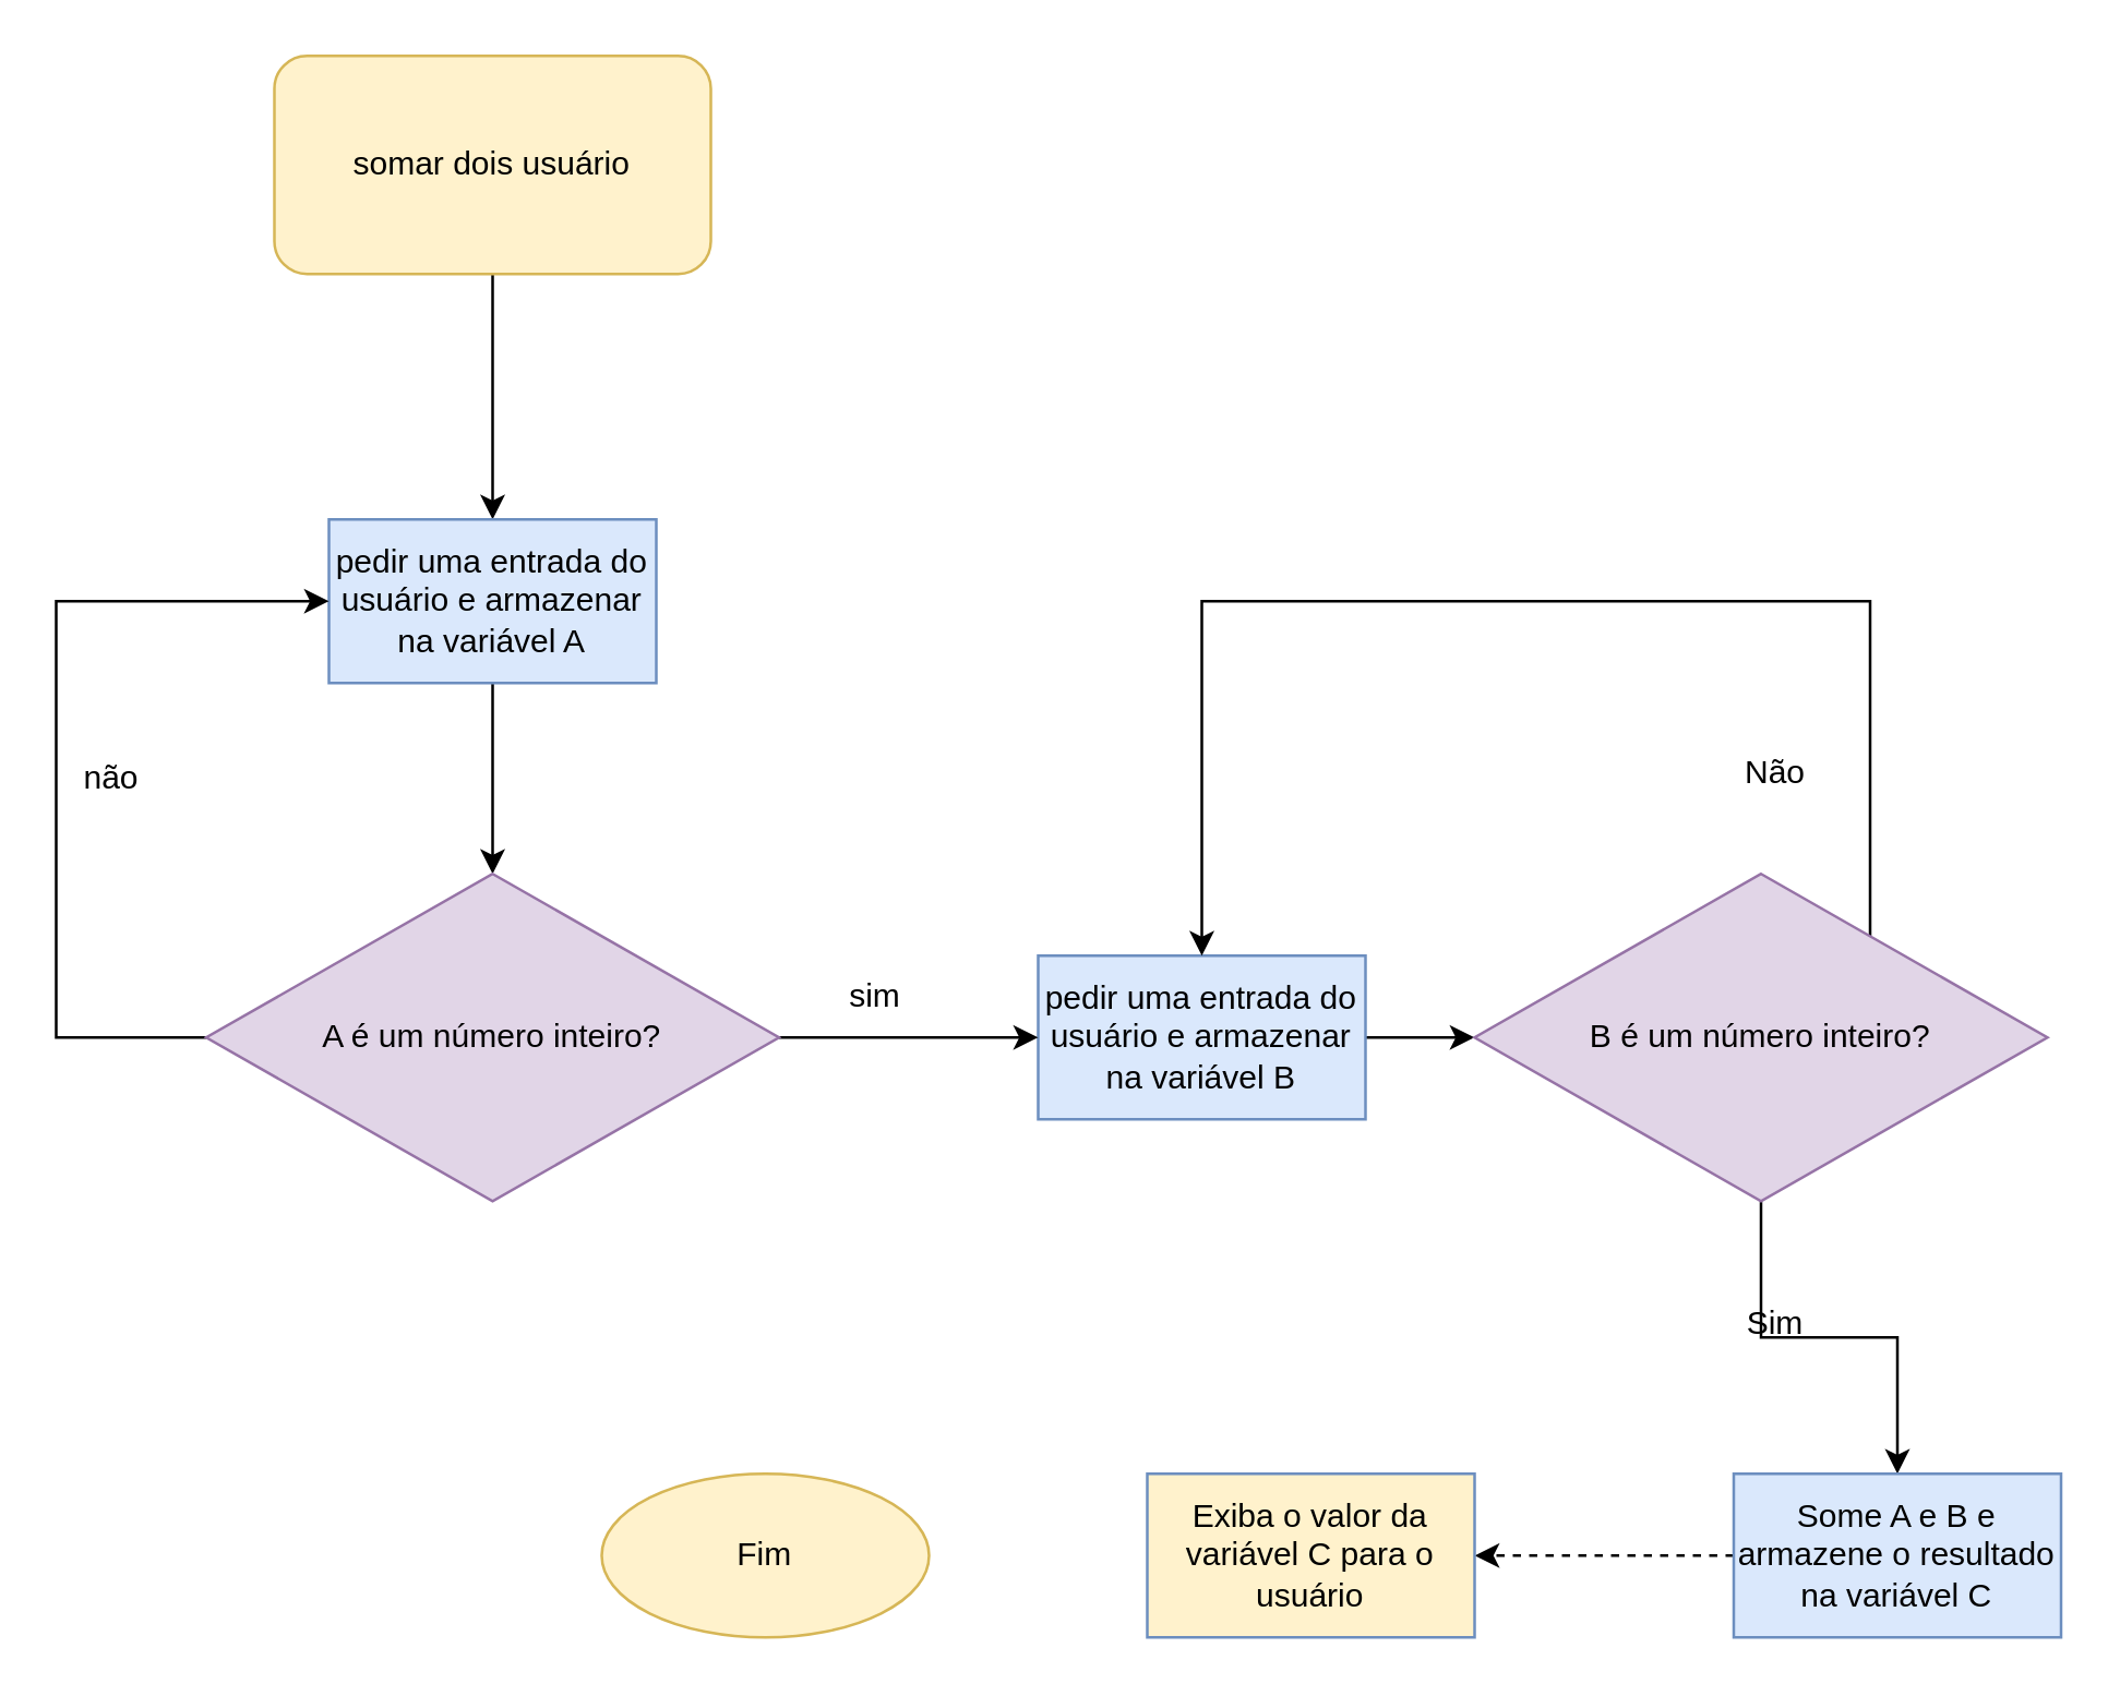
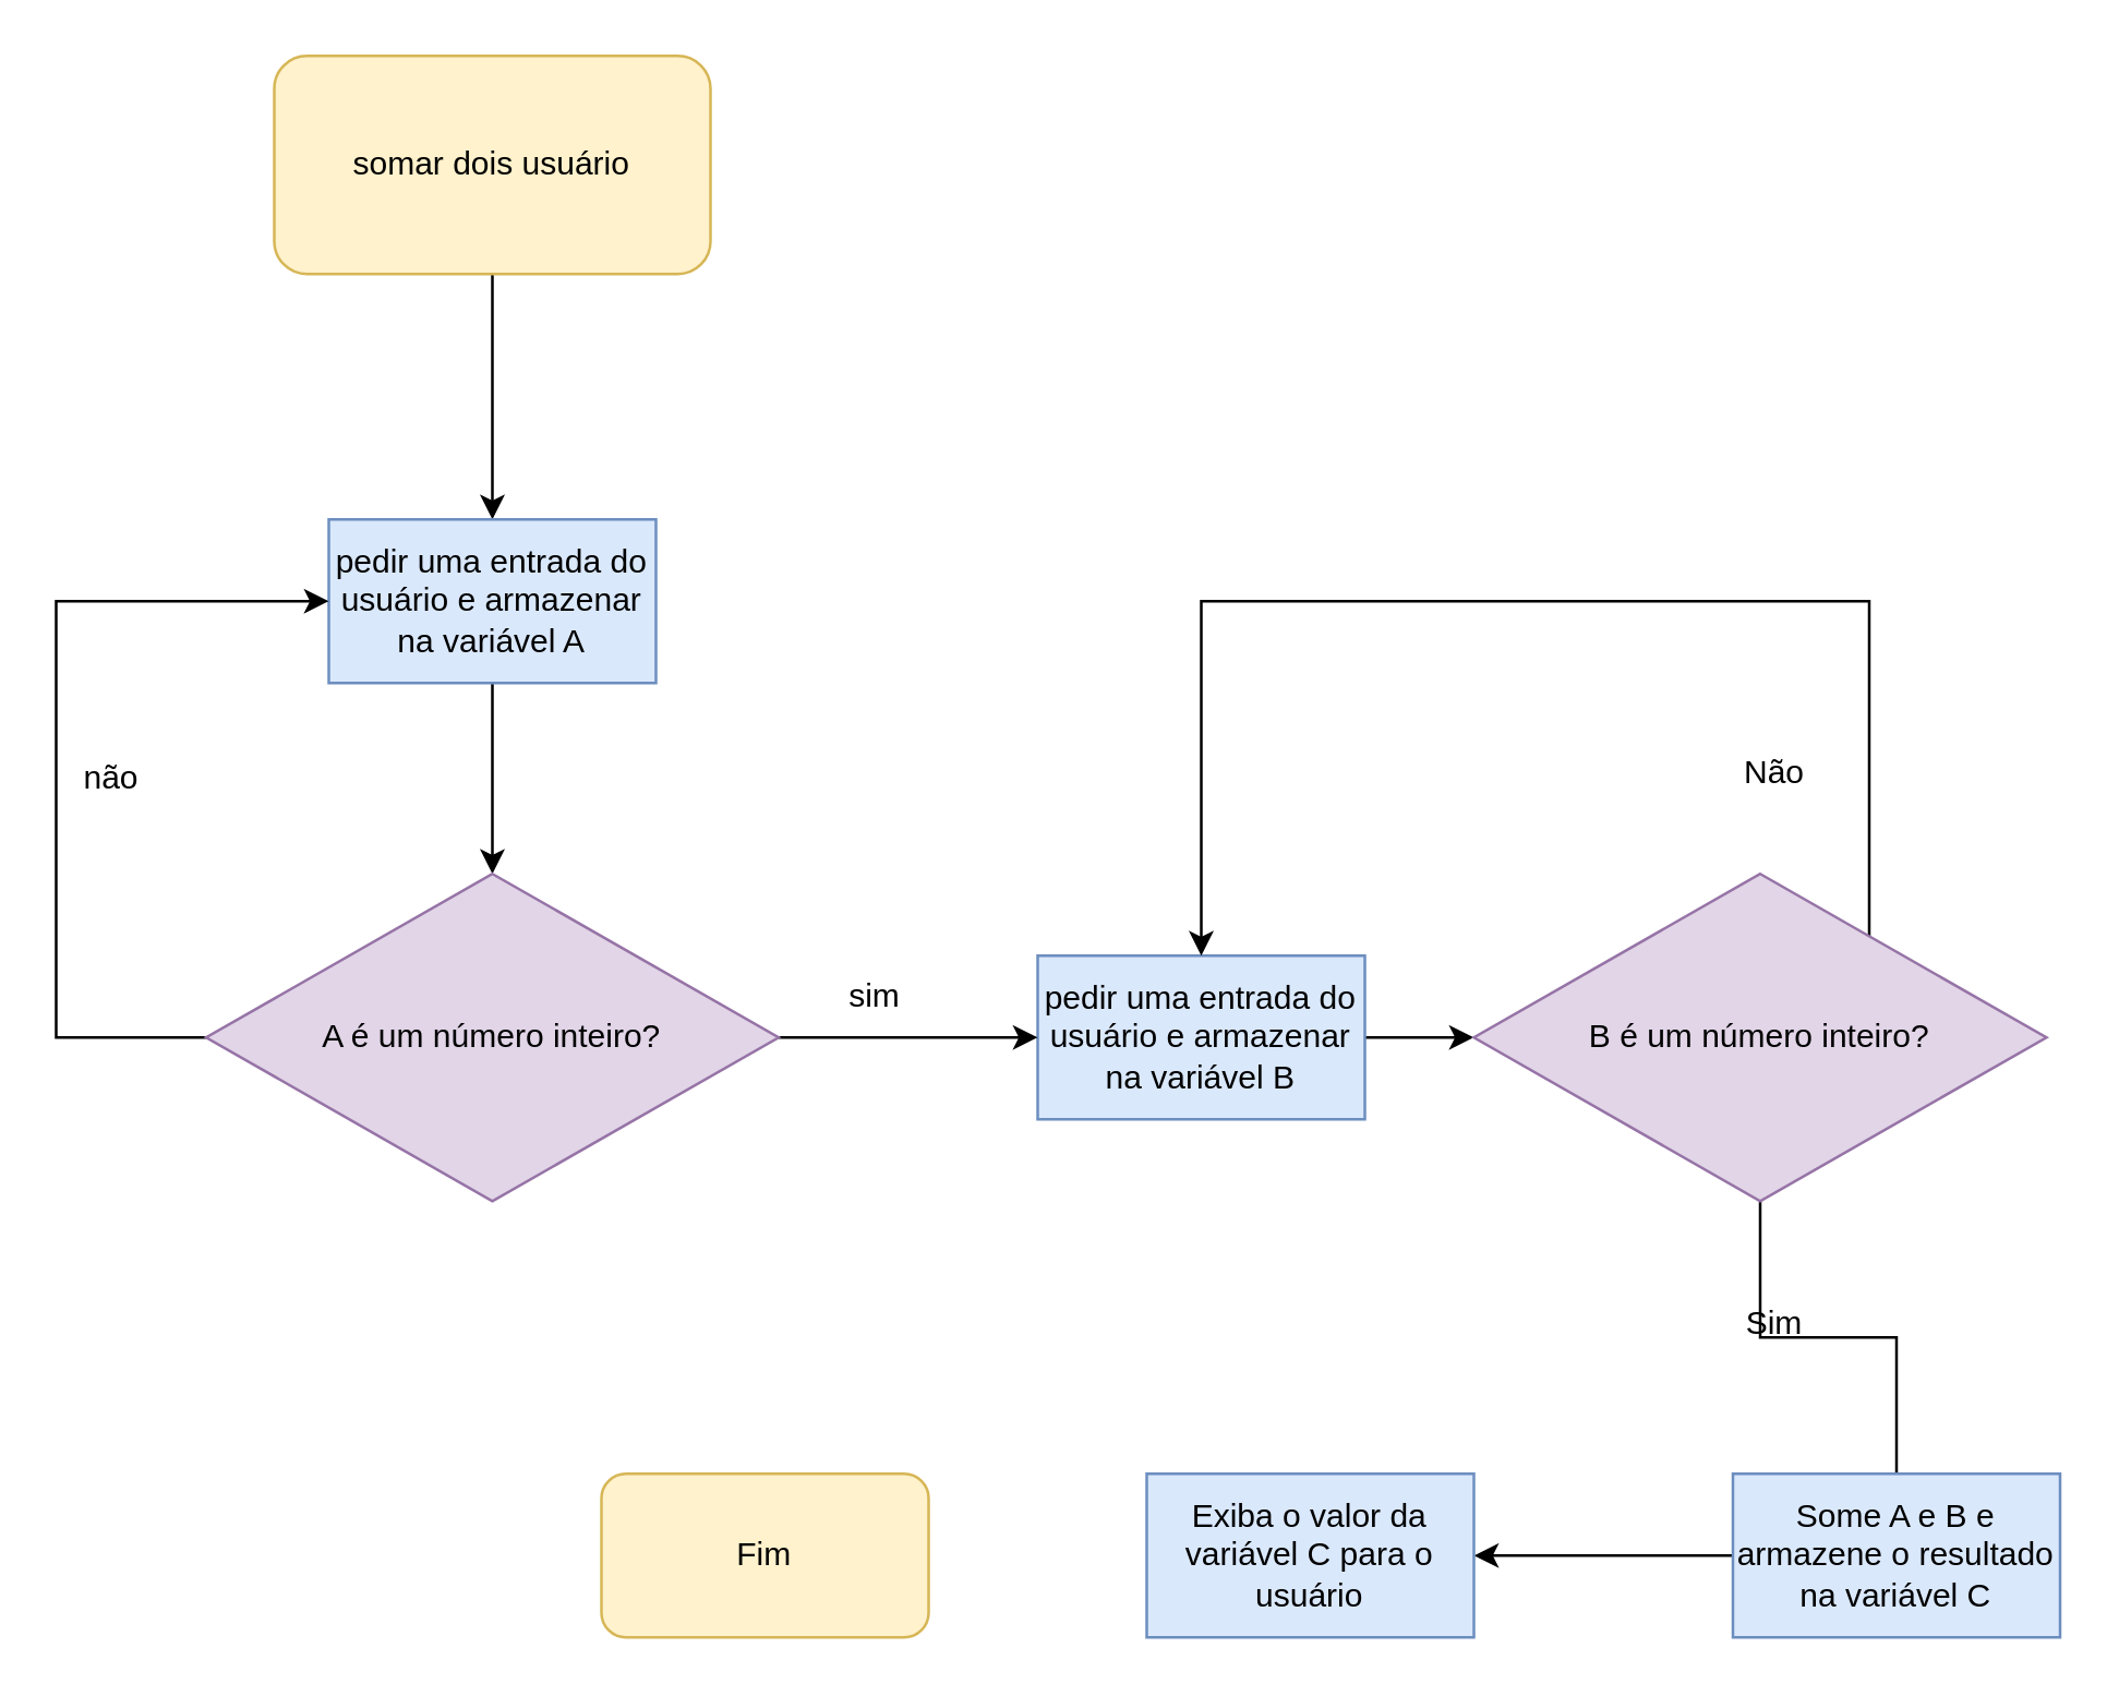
  <mxCell id="0" />
  <mxCell id="1" parent="0" />
  <mxCell id="2" value="" style="edgeStyle=orthogonalEdgeStyle;rounded=0;orthogonalLoop=1;jettySize=auto;html=1;" edge="1" parent="1" source="3" target="5"><mxGeometry relative="1" as="geometry" /></mxCell>
  <mxCell id="3" value="&lt;div&gt;somar dois usuário&lt;/div&gt;" style="rounded=1;whiteSpace=wrap;html=1;fillColor=#fff2cc;strokeColor=#d6b656;" vertex="1" parent="1"><mxGeometry x="100" y="20" width="160" height="80" as="geometry" /></mxCell>
  <mxCell id="4" value="" style="edgeStyle=orthogonalEdgeStyle;rounded=0;orthogonalLoop=1;jettySize=auto;html=1;" edge="1" parent="1" source="5" target="10"><mxGeometry relative="1" as="geometry" /></mxCell>
  <mxCell id="5" value="pedir uma entrada do usuário e armazenar na variável A" style="rounded=0;whiteSpace=wrap;html=1;fillColor=#dae8fc;strokeColor=#6c8ebf;" vertex="1" parent="1"><mxGeometry x="120" y="190" width="120" height="60" as="geometry" /></mxCell>
  <mxCell id="6" value="" style="edgeStyle=orthogonalEdgeStyle;rounded=0;orthogonalLoop=1;jettySize=auto;html=1;" edge="1" parent="1" source="7" target="15"><mxGeometry relative="1" as="geometry" /></mxCell>
  <mxCell id="7" value="pedir uma entrada do usuário e armazenar na variável B" style="rounded=0;whiteSpace=wrap;html=1;fillColor=#dae8fc;strokeColor=#6c8ebf;" vertex="1" parent="1"><mxGeometry x="380" y="350" width="120" height="60" as="geometry" /></mxCell>
  <mxCell id="8" value="" style="edgeStyle=orthogonalEdgeStyle;rounded=0;orthogonalLoop=1;jettySize=auto;html=1;" edge="1" parent="1" source="10" target="7"><mxGeometry relative="1" as="geometry"><mxPoint x="475" y="380" as="targetPoint" /></mxGeometry></mxCell>
  <mxCell id="9" style="edgeStyle=orthogonalEdgeStyle;rounded=0;orthogonalLoop=1;jettySize=auto;html=1;entryX=0;entryY=0.5;entryDx=0;entryDy=0;exitX=0;exitY=0.5;exitDx=0;exitDy=0;" edge="1" parent="1" source="10" target="5"><mxGeometry relative="1" as="geometry"><mxPoint x="25" y="218" as="targetPoint" /><mxPoint x="40" y="378" as="sourcePoint" /><Array as="points"><mxPoint x="20" y="380" /><mxPoint x="20" y="220" /></Array></mxGeometry></mxCell>
  <mxCell id="10" value="A é um número inteiro?" style="rhombus;whiteSpace=wrap;html=1;fillColor=#e1d5e7;strokeColor=#9673a6;" vertex="1" parent="1"><mxGeometry x="75" y="320" width="210" height="120" as="geometry" /></mxCell>
  <mxCell id="11" value="sim" style="text;html=1;align=center;verticalAlign=middle;resizable=0;points=[];autosize=1;strokeColor=none;fillColor=none;" vertex="1" parent="1"><mxGeometry x="300" y="350" width="40" height="30" as="geometry" /></mxCell>
  <mxCell id="12" value="&lt;div&gt;não&lt;/div&gt;" style="text;html=1;align=center;verticalAlign=middle;resizable=0;points=[];autosize=1;strokeColor=none;fillColor=none;" vertex="1" parent="1"><mxGeometry x="20" y="270" width="40" height="30" as="geometry" /></mxCell>
- <mxCell id="13" value="" style="edgeStyle=orthogonalEdgeStyle;rounded=0;orthogonalLoop=1;jettySize=auto;html=1;" edge="1" parent="1" source="15" target="17"><mxGeometry relative="1" as="geometry" /></mxCell>
+ <mxCell id="13" value="" style="edgeStyle=orthogonalEdgeStyle;rounded=0;orthogonalLoop=1;jettySize=auto;html=1;endArrow=none;" edge="1" parent="1" source="15" target="17"><mxGeometry relative="1" as="geometry" /></mxCell>
  <mxCell id="14" style="edgeStyle=orthogonalEdgeStyle;rounded=0;orthogonalLoop=1;jettySize=auto;html=1;entryX=0.5;entryY=0;entryDx=0;entryDy=0;" edge="1" parent="1" source="15" target="7"><mxGeometry relative="1" as="geometry"><mxPoint x="440" y="260" as="targetPoint" /><Array as="points"><mxPoint x="685" y="220" /><mxPoint x="440" y="220" /></Array></mxGeometry></mxCell>
  <mxCell id="15" value="B é um número inteiro?" style="rhombus;whiteSpace=wrap;html=1;fillColor=#e1d5e7;strokeColor=#9673a6;" vertex="1" parent="1"><mxGeometry x="540" y="320" width="210" height="120" as="geometry" /></mxCell>
- <mxCell id="16" value="" style="edgeStyle=orthogonalEdgeStyle;rounded=0;orthogonalLoop=1;jettySize=auto;html=1;dashed=1;" edge="1" parent="1" source="17" target="20"><mxGeometry relative="1" as="geometry" /></mxCell>
+ <mxCell id="16" value="" style="edgeStyle=orthogonalEdgeStyle;rounded=0;orthogonalLoop=1;jettySize=auto;html=1;" edge="1" parent="1" source="17" target="20"><mxGeometry relative="1" as="geometry" /></mxCell>
  <mxCell id="17" value="Some A e B e armazene o resultado na variável C" style="whiteSpace=wrap;html=1;fillColor=#dae8fc;strokeColor=#6c8ebf;" vertex="1" parent="1"><mxGeometry x="635" y="540" width="120" height="60" as="geometry" /></mxCell>
  <mxCell id="18" value="&lt;div&gt;Sim&lt;/div&gt;" style="text;html=1;align=center;verticalAlign=middle;resizable=0;points=[];autosize=1;strokeColor=none;fillColor=none;" vertex="1" parent="1"><mxGeometry x="625" y="470" width="50" height="30" as="geometry" /></mxCell>
  <mxCell id="19" value="&lt;div&gt;Não&lt;/div&gt;" style="text;html=1;align=center;verticalAlign=middle;resizable=0;points=[];autosize=1;strokeColor=none;fillColor=none;" vertex="1" parent="1"><mxGeometry x="625" y="268" width="50" height="30" as="geometry" /></mxCell>
- <mxCell id="20" value="Exiba o valor da variável C para o usuário" style="whiteSpace=wrap;html=1;fillColor=#fff2cc;strokeColor=#6c8ebf;" vertex="1" parent="1"><mxGeometry x="420" y="540" width="120" height="60" as="geometry" /></mxCell>
- <mxCell id="21" value="Fim" style="ellipse;whiteSpace=wrap;html=1;fillColor=#fff2cc;strokeColor=#d6b656;" vertex="1" parent="1"><mxGeometry x="220" y="540" width="120" height="60" as="geometry" /></mxCell>
+ <mxCell id="20" value="Exiba o valor da variável C para o usuário" style="whiteSpace=wrap;html=1;fillColor=#dae8fc;strokeColor=#6c8ebf;" vertex="1" parent="1"><mxGeometry x="420" y="540" width="120" height="60" as="geometry" /></mxCell>
+ <mxCell id="21" value="Fim" style="rounded=1;whiteSpace=wrap;html=1;fillColor=#fff2cc;strokeColor=#d6b656;" vertex="1" parent="1"><mxGeometry x="220" y="540" width="120" height="60" as="geometry" /></mxCell>
